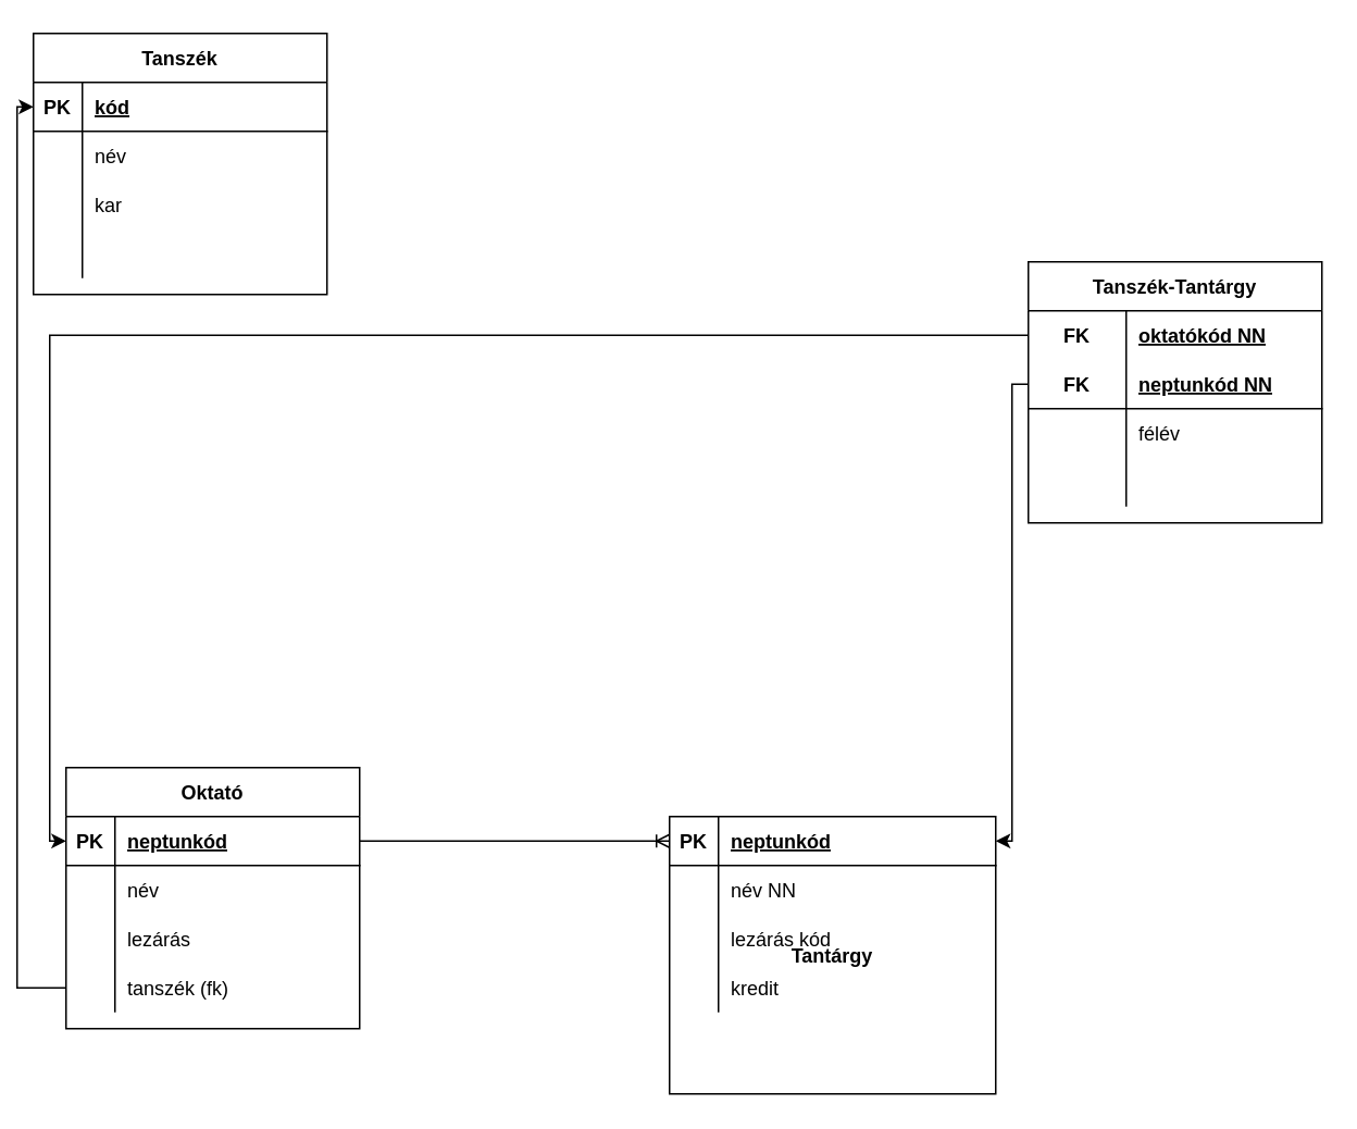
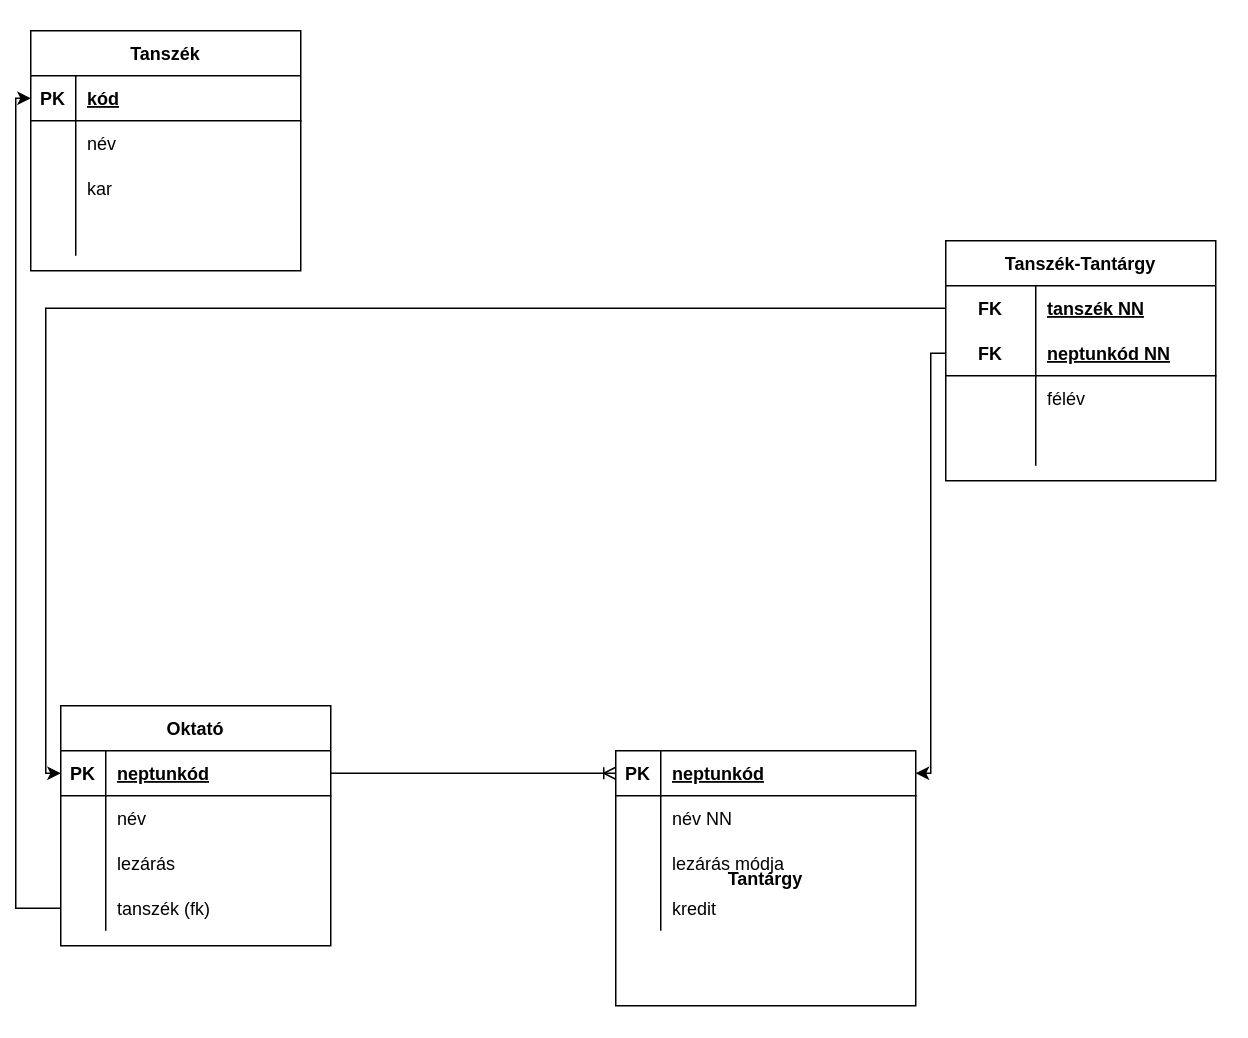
  <mxCell id="0" />
  <mxCell id="1" parent="0" />
  <mxCell id="2" style="edgeStyle=orthogonalEdgeStyle;rounded=0;orthogonalLoop=1;jettySize=auto;html=1;exitX=0.5;exitY=1;exitDx=0;exitDy=0;" edge="1" parent="1"><mxGeometry relative="1" as="geometry"><mxPoint x="270" y="600" as="sourcePoint" /><mxPoint x="270" y="600" as="targetPoint" /></mxGeometry></mxCell>
  <mxCell id="3" value="Tanszék" style="shape=table;startSize=30;container=1;collapsible=1;childLayout=tableLayout;fixedRows=1;rowLines=0;fontStyle=1;align=center;resizeLast=1;" vertex="1" parent="1"><mxGeometry x="20" y="20" width="180" height="160" as="geometry" /></mxCell>
  <mxCell id="4" value="" style="shape=tableRow;horizontal=0;startSize=0;swimlaneHead=0;swimlaneBody=0;fillColor=none;collapsible=0;dropTarget=0;points=[[0,0.5],[1,0.5]];portConstraint=eastwest;top=0;left=0;right=0;bottom=1;" vertex="1" parent="3"><mxGeometry y="30" width="180" height="30" as="geometry" /></mxCell>
  <mxCell id="5" value="PK" style="shape=partialRectangle;connectable=0;fillColor=none;top=0;left=0;bottom=0;right=0;fontStyle=1;overflow=hidden;" vertex="1" parent="4"><mxGeometry width="30" height="30" as="geometry"><mxRectangle width="30" height="30" as="alternateBounds" /></mxGeometry></mxCell>
  <mxCell id="6" value="kód" style="shape=partialRectangle;connectable=0;fillColor=none;top=0;left=0;bottom=0;right=0;align=left;spacingLeft=6;fontStyle=5;overflow=hidden;" vertex="1" parent="4"><mxGeometry x="30" width="150" height="30" as="geometry"><mxRectangle width="150" height="30" as="alternateBounds" /></mxGeometry></mxCell>
  <mxCell id="7" value="" style="shape=tableRow;horizontal=0;startSize=0;swimlaneHead=0;swimlaneBody=0;fillColor=none;collapsible=0;dropTarget=0;points=[[0,0.5],[1,0.5]];portConstraint=eastwest;top=0;left=0;right=0;bottom=0;" vertex="1" parent="3"><mxGeometry y="60" width="180" height="30" as="geometry" /></mxCell>
  <mxCell id="8" value="" style="shape=partialRectangle;connectable=0;fillColor=none;top=0;left=0;bottom=0;right=0;editable=1;overflow=hidden;" vertex="1" parent="7"><mxGeometry width="30" height="30" as="geometry"><mxRectangle width="30" height="30" as="alternateBounds" /></mxGeometry></mxCell>
  <mxCell id="9" value="név" style="shape=partialRectangle;connectable=0;fillColor=none;top=0;left=0;bottom=0;right=0;align=left;spacingLeft=6;overflow=hidden;" vertex="1" parent="7"><mxGeometry x="30" width="150" height="30" as="geometry"><mxRectangle width="150" height="30" as="alternateBounds" /></mxGeometry></mxCell>
  <mxCell id="10" value="" style="shape=tableRow;horizontal=0;startSize=0;swimlaneHead=0;swimlaneBody=0;fillColor=none;collapsible=0;dropTarget=0;points=[[0,0.5],[1,0.5]];portConstraint=eastwest;top=0;left=0;right=0;bottom=0;" vertex="1" parent="3"><mxGeometry y="90" width="180" height="30" as="geometry" /></mxCell>
  <mxCell id="11" value="" style="shape=partialRectangle;connectable=0;fillColor=none;top=0;left=0;bottom=0;right=0;editable=1;overflow=hidden;" vertex="1" parent="10"><mxGeometry width="30" height="30" as="geometry"><mxRectangle width="30" height="30" as="alternateBounds" /></mxGeometry></mxCell>
  <mxCell id="12" value="kar" style="shape=partialRectangle;connectable=0;fillColor=none;top=0;left=0;bottom=0;right=0;align=left;spacingLeft=6;overflow=hidden;" vertex="1" parent="10"><mxGeometry x="30" width="150" height="30" as="geometry"><mxRectangle width="150" height="30" as="alternateBounds" /></mxGeometry></mxCell>
  <mxCell id="13" value="" style="shape=tableRow;horizontal=0;startSize=0;swimlaneHead=0;swimlaneBody=0;fillColor=none;collapsible=0;dropTarget=0;points=[[0,0.5],[1,0.5]];portConstraint=eastwest;top=0;left=0;right=0;bottom=0;" vertex="1" parent="3"><mxGeometry y="120" width="180" height="30" as="geometry" /></mxCell>
  <mxCell id="14" value="" style="shape=partialRectangle;connectable=0;fillColor=none;top=0;left=0;bottom=0;right=0;editable=1;overflow=hidden;" vertex="1" parent="13"><mxGeometry width="30" height="30" as="geometry"><mxRectangle width="30" height="30" as="alternateBounds" /></mxGeometry></mxCell>
  <mxCell id="15" value="" style="shape=partialRectangle;connectable=0;fillColor=none;top=0;left=0;bottom=0;right=0;align=left;spacingLeft=6;overflow=hidden;" vertex="1" parent="13"><mxGeometry x="30" width="150" height="30" as="geometry"><mxRectangle width="150" height="30" as="alternateBounds" /></mxGeometry></mxCell>
  <mxCell id="16" value="Oktató" style="shape=table;startSize=30;container=1;collapsible=1;childLayout=tableLayout;fixedRows=1;rowLines=0;fontStyle=1;align=center;resizeLast=1;" vertex="1" parent="1"><mxGeometry x="40" y="470" width="180" height="160" as="geometry" /></mxCell>
  <mxCell id="17" value="" style="shape=tableRow;horizontal=0;startSize=0;swimlaneHead=0;swimlaneBody=0;fillColor=none;collapsible=0;dropTarget=0;points=[[0,0.5],[1,0.5]];portConstraint=eastwest;top=0;left=0;right=0;bottom=1;" vertex="1" parent="16"><mxGeometry y="30" width="180" height="30" as="geometry" /></mxCell>
  <mxCell id="18" value="PK" style="shape=partialRectangle;connectable=0;fillColor=none;top=0;left=0;bottom=0;right=0;fontStyle=1;overflow=hidden;" vertex="1" parent="17"><mxGeometry width="30" height="30" as="geometry"><mxRectangle width="30" height="30" as="alternateBounds" /></mxGeometry></mxCell>
  <mxCell id="19" value="neptunkód" style="shape=partialRectangle;connectable=0;fillColor=none;top=0;left=0;bottom=0;right=0;align=left;spacingLeft=6;fontStyle=5;overflow=hidden;" vertex="1" parent="17"><mxGeometry x="30" width="150" height="30" as="geometry"><mxRectangle width="150" height="30" as="alternateBounds" /></mxGeometry></mxCell>
  <mxCell id="20" value="" style="shape=tableRow;horizontal=0;startSize=0;swimlaneHead=0;swimlaneBody=0;fillColor=none;collapsible=0;dropTarget=0;points=[[0,0.5],[1,0.5]];portConstraint=eastwest;top=0;left=0;right=0;bottom=0;" vertex="1" parent="16"><mxGeometry y="60" width="180" height="30" as="geometry" /></mxCell>
  <mxCell id="21" value="" style="shape=partialRectangle;connectable=0;fillColor=none;top=0;left=0;bottom=0;right=0;editable=1;overflow=hidden;" vertex="1" parent="20"><mxGeometry width="30" height="30" as="geometry"><mxRectangle width="30" height="30" as="alternateBounds" /></mxGeometry></mxCell>
  <mxCell id="22" value="név" style="shape=partialRectangle;connectable=0;fillColor=none;top=0;left=0;bottom=0;right=0;align=left;spacingLeft=6;overflow=hidden;" vertex="1" parent="20"><mxGeometry x="30" width="150" height="30" as="geometry"><mxRectangle width="150" height="30" as="alternateBounds" /></mxGeometry></mxCell>
  <mxCell id="23" value="" style="shape=tableRow;horizontal=0;startSize=0;swimlaneHead=0;swimlaneBody=0;fillColor=none;collapsible=0;dropTarget=0;points=[[0,0.5],[1,0.5]];portConstraint=eastwest;top=0;left=0;right=0;bottom=0;" vertex="1" parent="16"><mxGeometry y="90" width="180" height="30" as="geometry" /></mxCell>
  <mxCell id="24" value="" style="shape=partialRectangle;connectable=0;fillColor=none;top=0;left=0;bottom=0;right=0;editable=1;overflow=hidden;" vertex="1" parent="23"><mxGeometry width="30" height="30" as="geometry"><mxRectangle width="30" height="30" as="alternateBounds" /></mxGeometry></mxCell>
  <mxCell id="25" value="lezárás" style="shape=partialRectangle;connectable=0;fillColor=none;top=0;left=0;bottom=0;right=0;align=left;spacingLeft=6;overflow=hidden;" vertex="1" parent="23"><mxGeometry x="30" width="150" height="30" as="geometry"><mxRectangle width="150" height="30" as="alternateBounds" /></mxGeometry></mxCell>
  <mxCell id="26" value="" style="shape=tableRow;horizontal=0;startSize=0;swimlaneHead=0;swimlaneBody=0;fillColor=none;collapsible=0;dropTarget=0;points=[[0,0.5],[1,0.5]];portConstraint=eastwest;top=0;left=0;right=0;bottom=0;" vertex="1" parent="16"><mxGeometry y="120" width="180" height="30" as="geometry" /></mxCell>
  <mxCell id="27" value="" style="shape=partialRectangle;connectable=0;fillColor=none;top=0;left=0;bottom=0;right=0;editable=1;overflow=hidden;" vertex="1" parent="26"><mxGeometry width="30" height="30" as="geometry"><mxRectangle width="30" height="30" as="alternateBounds" /></mxGeometry></mxCell>
  <mxCell id="28" value="tanszék (fk)" style="shape=partialRectangle;connectable=0;fillColor=none;top=0;left=0;bottom=0;right=0;align=left;spacingLeft=6;overflow=hidden;" vertex="1" parent="26"><mxGeometry x="30" width="150" height="30" as="geometry"><mxRectangle width="150" height="30" as="alternateBounds" /></mxGeometry></mxCell>
  <mxCell id="29" value="Tantárgy" style="shape=table;startSize=0;container=1;collapsible=1;childLayout=tableLayout;fixedRows=1;rowLines=0;fontStyle=1;align=center;resizeLast=1;" vertex="1" parent="1"><mxGeometry x="410" y="500" width="200" height="170" as="geometry" /></mxCell>
  <mxCell id="30" value="" style="shape=tableRow;horizontal=0;startSize=0;swimlaneHead=0;swimlaneBody=0;fillColor=none;collapsible=0;dropTarget=0;points=[[0,0.5],[1,0.5]];portConstraint=eastwest;top=0;left=0;right=0;bottom=1;" vertex="1" parent="29"><mxGeometry width="200" height="30" as="geometry" /></mxCell>
  <mxCell id="31" value="PK" style="shape=partialRectangle;connectable=0;fillColor=none;top=0;left=0;bottom=0;right=0;fontStyle=1;overflow=hidden;" vertex="1" parent="30"><mxGeometry width="30" height="30" as="geometry"><mxRectangle width="30" height="30" as="alternateBounds" /></mxGeometry></mxCell>
  <mxCell id="32" value="neptunkód" style="shape=partialRectangle;connectable=0;fillColor=none;top=0;left=0;bottom=0;right=0;align=left;spacingLeft=6;fontStyle=5;overflow=hidden;" vertex="1" parent="30"><mxGeometry x="30" width="170" height="30" as="geometry"><mxRectangle width="170" height="30" as="alternateBounds" /></mxGeometry></mxCell>
  <mxCell id="33" value="" style="shape=tableRow;horizontal=0;startSize=0;swimlaneHead=0;swimlaneBody=0;fillColor=none;collapsible=0;dropTarget=0;points=[[0,0.5],[1,0.5]];portConstraint=eastwest;top=0;left=0;right=0;bottom=0;" vertex="1" parent="29"><mxGeometry y="30" width="200" height="30" as="geometry" /></mxCell>
  <mxCell id="34" value="" style="shape=partialRectangle;connectable=0;fillColor=none;top=0;left=0;bottom=0;right=0;editable=1;overflow=hidden;" vertex="1" parent="33"><mxGeometry width="30" height="30" as="geometry"><mxRectangle width="30" height="30" as="alternateBounds" /></mxGeometry></mxCell>
  <mxCell id="35" value="név NN" style="shape=partialRectangle;connectable=0;fillColor=none;top=0;left=0;bottom=0;right=0;align=left;spacingLeft=6;overflow=hidden;" vertex="1" parent="33"><mxGeometry x="30" width="170" height="30" as="geometry"><mxRectangle width="170" height="30" as="alternateBounds" /></mxGeometry></mxCell>
  <mxCell id="36" value="" style="shape=tableRow;horizontal=0;startSize=0;swimlaneHead=0;swimlaneBody=0;fillColor=none;collapsible=0;dropTarget=0;points=[[0,0.5],[1,0.5]];portConstraint=eastwest;top=0;left=0;right=0;bottom=0;" vertex="1" parent="29"><mxGeometry y="60" width="200" height="30" as="geometry" /></mxCell>
  <mxCell id="37" value="" style="shape=partialRectangle;connectable=0;fillColor=none;top=0;left=0;bottom=0;right=0;editable=1;overflow=hidden;" vertex="1" parent="36"><mxGeometry width="30" height="30" as="geometry"><mxRectangle width="30" height="30" as="alternateBounds" /></mxGeometry></mxCell>
- <mxCell id="38" value="lezárás kód" style="shape=partialRectangle;connectable=0;fillColor=none;top=0;left=0;bottom=0;right=0;align=left;spacingLeft=6;overflow=hidden;" vertex="1" parent="36"><mxGeometry x="30" width="170" height="30" as="geometry"><mxRectangle width="170" height="30" as="alternateBounds" /></mxGeometry></mxCell>
+ <mxCell id="38" value="lezárás módja" style="shape=partialRectangle;connectable=0;fillColor=none;top=0;left=0;bottom=0;right=0;align=left;spacingLeft=6;overflow=hidden;" vertex="1" parent="36"><mxGeometry x="30" width="170" height="30" as="geometry"><mxRectangle width="170" height="30" as="alternateBounds" /></mxGeometry></mxCell>
  <mxCell id="39" value="" style="shape=tableRow;horizontal=0;startSize=0;swimlaneHead=0;swimlaneBody=0;fillColor=none;collapsible=0;dropTarget=0;points=[[0,0.5],[1,0.5]];portConstraint=eastwest;top=0;left=0;right=0;bottom=0;" vertex="1" parent="29"><mxGeometry y="90" width="200" height="30" as="geometry" /></mxCell>
  <mxCell id="40" value="" style="shape=partialRectangle;connectable=0;fillColor=none;top=0;left=0;bottom=0;right=0;editable=1;overflow=hidden;" vertex="1" parent="39"><mxGeometry width="30" height="30" as="geometry"><mxRectangle width="30" height="30" as="alternateBounds" /></mxGeometry></mxCell>
  <mxCell id="41" value="kredit" style="shape=partialRectangle;connectable=0;fillColor=none;top=0;left=0;bottom=0;right=0;align=left;spacingLeft=6;overflow=hidden;" vertex="1" parent="39"><mxGeometry x="30" width="170" height="30" as="geometry"><mxRectangle width="170" height="30" as="alternateBounds" /></mxGeometry></mxCell>
  <mxCell id="42" value="Tanszék-Tantárgy" style="shape=table;startSize=30;container=1;collapsible=1;childLayout=tableLayout;fixedRows=1;rowLines=0;fontStyle=1;align=center;resizeLast=1;" vertex="1" parent="1"><mxGeometry x="630" y="160" width="180" height="160" as="geometry" /></mxCell>
  <mxCell id="43" value="" style="shape=tableRow;horizontal=0;startSize=0;swimlaneHead=0;swimlaneBody=0;fillColor=none;collapsible=0;dropTarget=0;points=[[0,0.5],[1,0.5]];portConstraint=eastwest;top=0;left=0;right=0;bottom=0;" vertex="1" parent="42"><mxGeometry y="30" width="180" height="30" as="geometry" /></mxCell>
  <mxCell id="44" value="FK" style="shape=partialRectangle;connectable=0;fillColor=none;top=0;left=0;bottom=0;right=0;fontStyle=1;overflow=hidden;" vertex="1" parent="43"><mxGeometry width="60" height="30" as="geometry"><mxRectangle width="60" height="30" as="alternateBounds" /></mxGeometry></mxCell>
- <mxCell id="45" value="oktatókód NN" style="shape=partialRectangle;connectable=0;fillColor=none;top=0;left=0;bottom=0;right=0;align=left;spacingLeft=6;fontStyle=5;overflow=hidden;" vertex="1" parent="43"><mxGeometry x="60" width="120" height="30" as="geometry"><mxRectangle width="120" height="30" as="alternateBounds" /></mxGeometry></mxCell>
+ <mxCell id="45" value="tanszék NN" style="shape=partialRectangle;connectable=0;fillColor=none;top=0;left=0;bottom=0;right=0;align=left;spacingLeft=6;fontStyle=5;overflow=hidden;" vertex="1" parent="43"><mxGeometry x="60" width="120" height="30" as="geometry"><mxRectangle width="120" height="30" as="alternateBounds" /></mxGeometry></mxCell>
  <mxCell id="46" value="" style="shape=tableRow;horizontal=0;startSize=0;swimlaneHead=0;swimlaneBody=0;fillColor=none;collapsible=0;dropTarget=0;points=[[0,0.5],[1,0.5]];portConstraint=eastwest;top=0;left=0;right=0;bottom=1;" vertex="1" parent="42"><mxGeometry y="60" width="180" height="30" as="geometry" /></mxCell>
  <mxCell id="47" value="FK" style="shape=partialRectangle;connectable=0;fillColor=none;top=0;left=0;bottom=0;right=0;fontStyle=1;overflow=hidden;" vertex="1" parent="46"><mxGeometry width="60" height="30" as="geometry"><mxRectangle width="60" height="30" as="alternateBounds" /></mxGeometry></mxCell>
  <mxCell id="48" value="neptunkód NN" style="shape=partialRectangle;connectable=0;fillColor=none;top=0;left=0;bottom=0;right=0;align=left;spacingLeft=6;fontStyle=5;overflow=hidden;" vertex="1" parent="46"><mxGeometry x="60" width="120" height="30" as="geometry"><mxRectangle width="120" height="30" as="alternateBounds" /></mxGeometry></mxCell>
  <mxCell id="49" value="" style="shape=tableRow;horizontal=0;startSize=0;swimlaneHead=0;swimlaneBody=0;fillColor=none;collapsible=0;dropTarget=0;points=[[0,0.5],[1,0.5]];portConstraint=eastwest;top=0;left=0;right=0;bottom=0;" vertex="1" parent="42"><mxGeometry y="90" width="180" height="30" as="geometry" /></mxCell>
  <mxCell id="50" value="" style="shape=partialRectangle;connectable=0;fillColor=none;top=0;left=0;bottom=0;right=0;editable=1;overflow=hidden;" vertex="1" parent="49"><mxGeometry width="60" height="30" as="geometry"><mxRectangle width="60" height="30" as="alternateBounds" /></mxGeometry></mxCell>
  <mxCell id="51" value="félév" style="shape=partialRectangle;connectable=0;fillColor=none;top=0;left=0;bottom=0;right=0;align=left;spacingLeft=6;overflow=hidden;" vertex="1" parent="49"><mxGeometry x="60" width="120" height="30" as="geometry"><mxRectangle width="120" height="30" as="alternateBounds" /></mxGeometry></mxCell>
  <mxCell id="52" value="" style="shape=tableRow;horizontal=0;startSize=0;swimlaneHead=0;swimlaneBody=0;fillColor=none;collapsible=0;dropTarget=0;points=[[0,0.5],[1,0.5]];portConstraint=eastwest;top=0;left=0;right=0;bottom=0;" vertex="1" parent="42"><mxGeometry y="120" width="180" height="30" as="geometry" /></mxCell>
  <mxCell id="53" value="" style="shape=partialRectangle;connectable=0;fillColor=none;top=0;left=0;bottom=0;right=0;editable=1;overflow=hidden;" vertex="1" parent="52"><mxGeometry width="60" height="30" as="geometry"><mxRectangle width="60" height="30" as="alternateBounds" /></mxGeometry></mxCell>
  <mxCell id="54" value="" style="shape=partialRectangle;connectable=0;fillColor=none;top=0;left=0;bottom=0;right=0;align=left;spacingLeft=6;overflow=hidden;" vertex="1" parent="52"><mxGeometry x="60" width="120" height="30" as="geometry"><mxRectangle width="120" height="30" as="alternateBounds" /></mxGeometry></mxCell>
  <mxCell id="55" value="" style="edgeStyle=orthogonalEdgeStyle;fontSize=12;html=1;endArrow=ERoneToMany;rounded=0;exitX=1;exitY=0.5;exitDx=0;exitDy=0;entryX=0;entryY=0.5;entryDx=0;entryDy=0;" edge="1" parent="1" source="17" target="30"><mxGeometry width="100" height="100" relative="1" as="geometry"><mxPoint x="330" y="370" as="sourcePoint" /><mxPoint x="430" y="270" as="targetPoint" /></mxGeometry></mxCell>
  <mxCell id="56" value="" style="endArrow=classic;html=1;rounded=0;exitX=0;exitY=0.5;exitDx=0;exitDy=0;entryX=1;entryY=0.5;entryDx=0;entryDy=0;edgeStyle=orthogonalEdgeStyle;" edge="1" parent="1" source="46" target="30"><mxGeometry width="50" height="50" relative="1" as="geometry"><mxPoint x="360" y="340" as="sourcePoint" /><mxPoint x="410" y="290" as="targetPoint" /></mxGeometry></mxCell>
  <mxCell id="57" value="" style="endArrow=classic;html=1;rounded=0;exitX=0;exitY=0.5;exitDx=0;exitDy=0;entryX=0;entryY=0.5;entryDx=0;entryDy=0;edgeStyle=orthogonalEdgeStyle;" edge="1" parent="1" source="43" target="17"><mxGeometry width="50" height="50" relative="1" as="geometry"><mxPoint x="360" y="340" as="sourcePoint" /><mxPoint x="410" y="290" as="targetPoint" /></mxGeometry></mxCell>
  <mxCell id="58" value="" style="endArrow=classic;html=1;rounded=0;entryX=0;entryY=0.5;entryDx=0;entryDy=0;exitX=0;exitY=0.5;exitDx=0;exitDy=0;edgeStyle=orthogonalEdgeStyle;" edge="1" parent="1" source="26" target="4"><mxGeometry width="50" height="50" relative="1" as="geometry"><mxPoint x="360" y="340" as="sourcePoint" /><mxPoint x="410" y="290" as="targetPoint" /></mxGeometry></mxCell>
